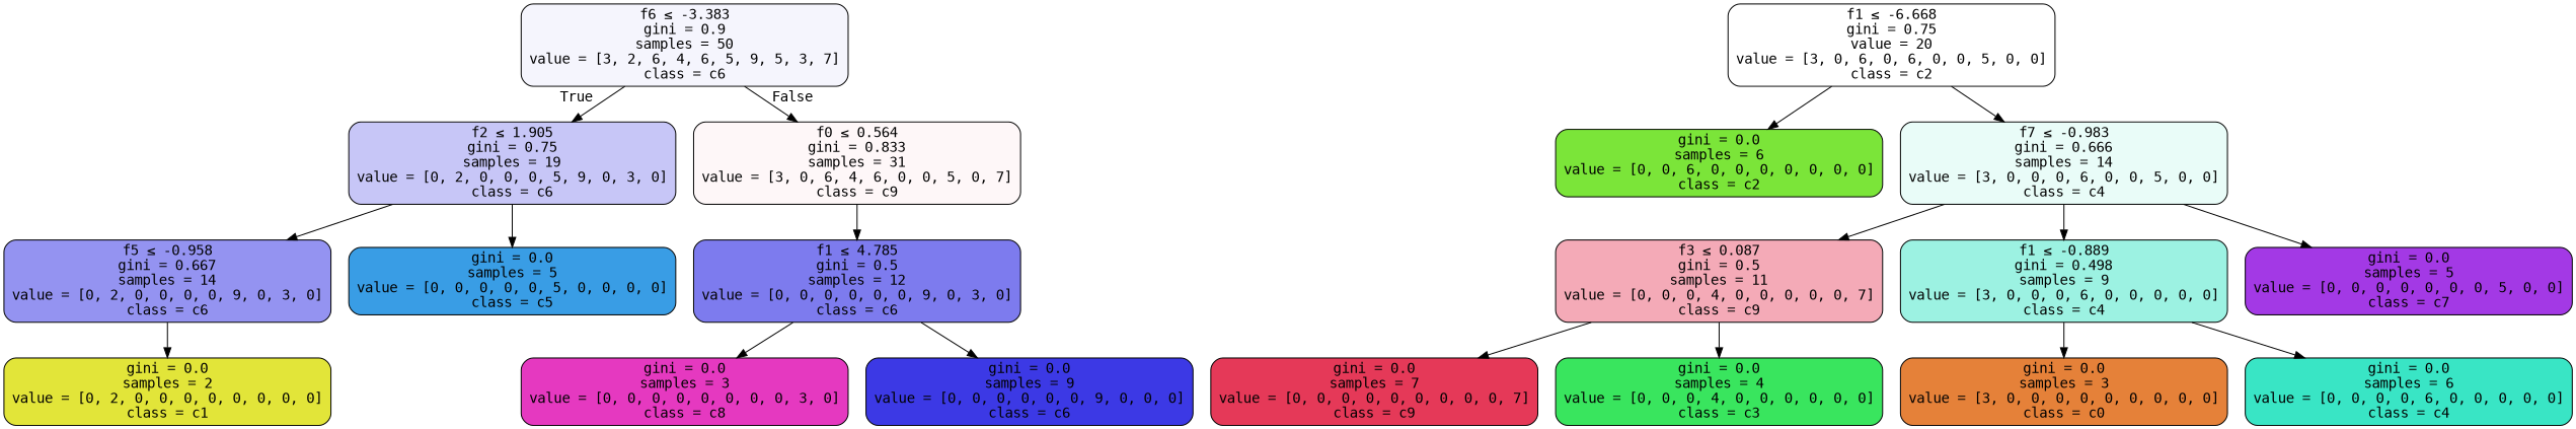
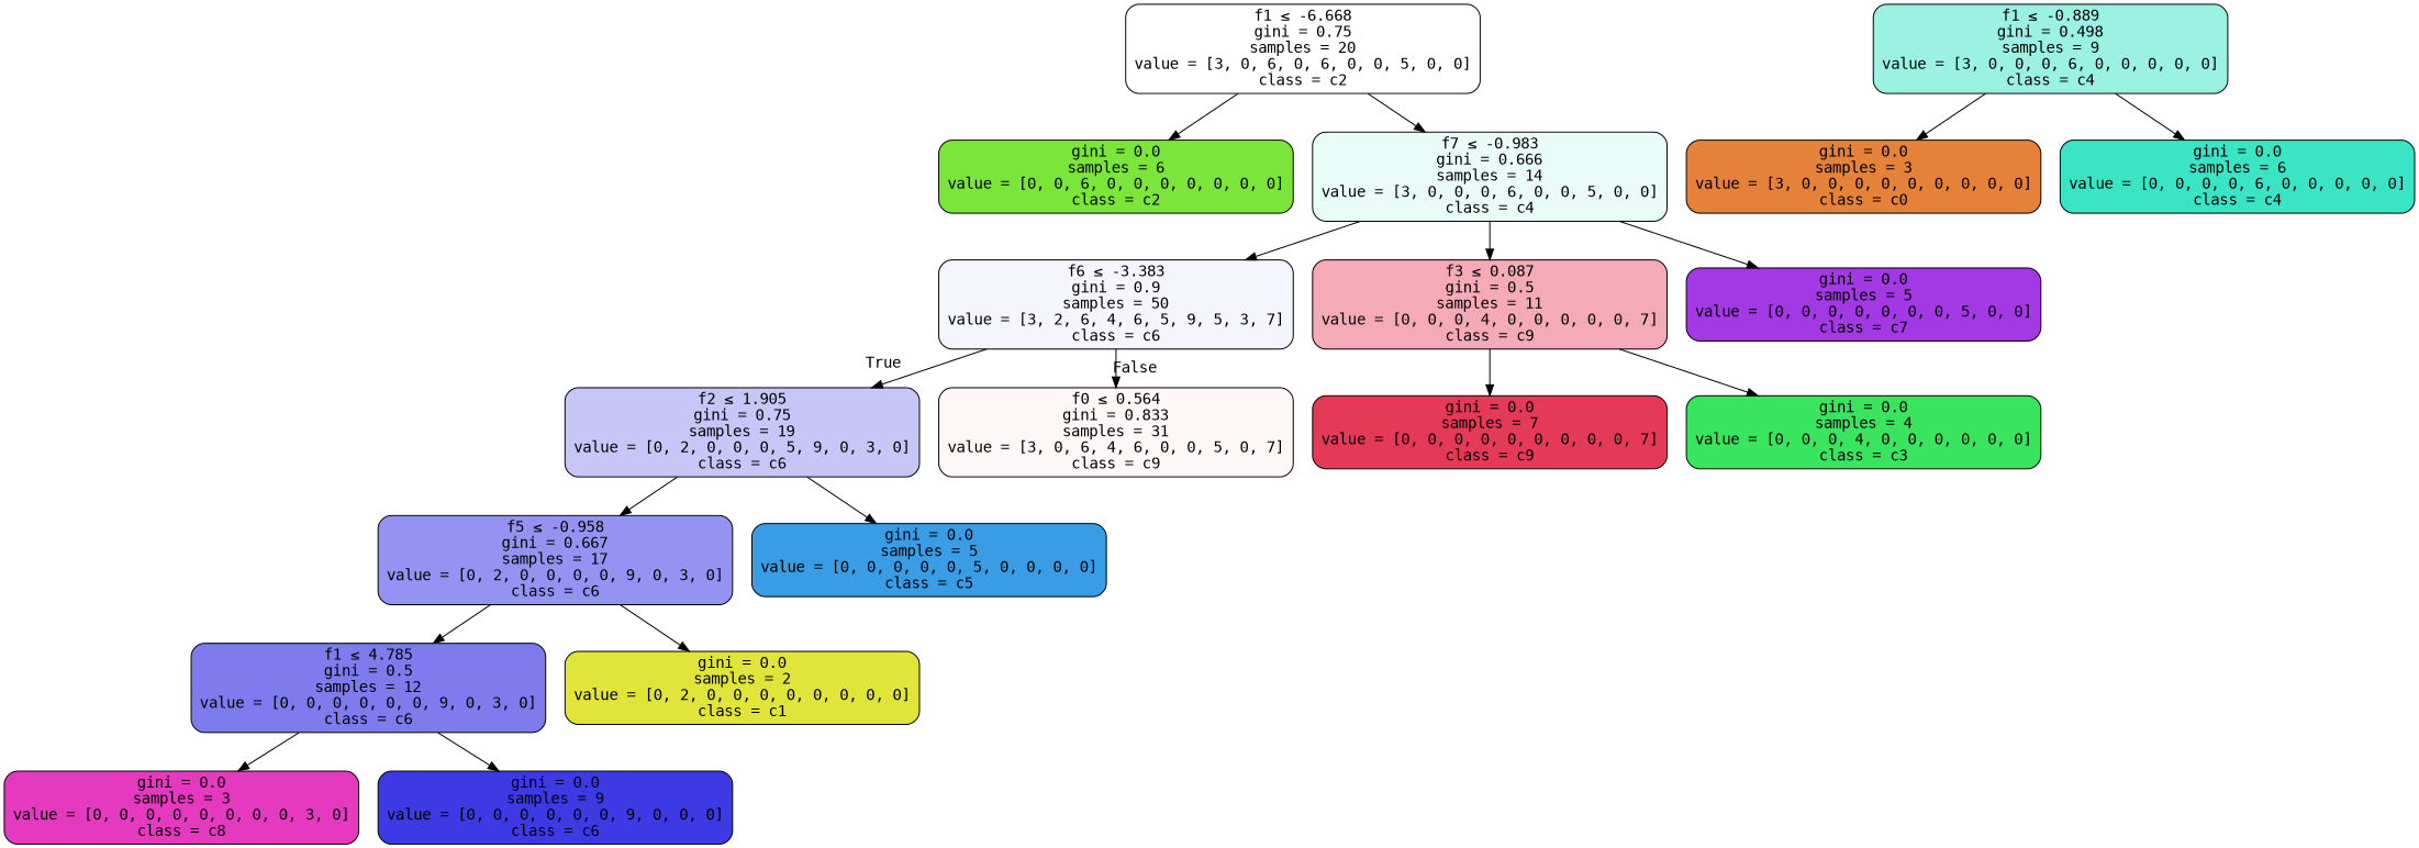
  digraph {
    fontname="DejaVu Sans Mono"
    node [color=black fontname="DejaVu Sans Mono" shape=box style="filled, rounded"]
    edge [fontname="DejaVu Sans Mono"]
    n1 [fillcolor="#3c39e50c" label=<f6 &le; -3.383<br/>gini = 0.9<br/>samples = 50<br/>value = [3, 2, 6, 4, 6, 5, 9, 5, 3, 7]<br/>class = c6>]
    n2 [fillcolor="#3c39e549" label=<f2 &le; 1.905<br/>gini = 0.75<br/>samples = 19<br/>value = [0, 2, 0, 0, 0, 5, 9, 0, 3, 0]<br/>class = c6>]
    n3 [fillcolor="#e539580a" label=<f0 &le; 0.564<br/>gini = 0.833<br/>samples = 31<br/>value = [3, 0, 6, 4, 6, 0, 0, 5, 0, 7]<br/>class = c9>]
-   n4 [fillcolor="#3c39e58b" label=<f5 &le; -0.958<br/>gini = 0.667<br/>samples = 14<br/>value = [0, 2, 0, 0, 0, 0, 9, 0, 3, 0]<br/>class = c6>]
+   n4 [fillcolor="#3c39e58b" label=<f5 &le; -0.958<br/>gini = 0.667<br/>samples = 17<br/>value = [0, 2, 0, 0, 0, 0, 9, 0, 3, 0]<br/>class = c6>]
    n5 [fillcolor="#399de5ff" label=<gini = 0.0<br/>samples = 5<br/>value = [0, 0, 0, 0, 0, 5, 0, 0, 0, 0]<br/>class = c5>]
    n6 [fillcolor="#3c39e5aa" label=<f1 &le; 4.785<br/>gini = 0.5<br/>samples = 12<br/>value = [0, 0, 0, 0, 0, 0, 9, 0, 3, 0]<br/>class = c6>]
    n7 [fillcolor="#e2e539ff" label=<gini = 0.0<br/>samples = 2<br/>value = [0, 2, 0, 0, 0, 0, 0, 0, 0, 0]<br/>class = c1>]
    n8 [fillcolor="#e539c0ff" label=<gini = 0.0<br/>samples = 3<br/>value = [0, 0, 0, 0, 0, 0, 0, 0, 3, 0]<br/>class = c8>]
    n9 [fillcolor="#3c39e5ff" label=<gini = 0.0<br/>samples = 9<br/>value = [0, 0, 0, 0, 0, 0, 9, 0, 0, 0]<br/>class = c6>]
-   n10 [fillcolor="#7be53900" label=<f1 &le; -6.668<br/>gini = 0.75<br/>value = 20<br/>value = [3, 0, 6, 0, 6, 0, 0, 5, 0, 0]<br/>class = c2>]
+   n10 [fillcolor="#7be53900" label=<f1 &le; -6.668<br/>gini = 0.75<br/>samples = 20<br/>value = [3, 0, 6, 0, 6, 0, 0, 5, 0, 0]<br/>class = c2>]
    n11 [fillcolor="#7be539ff" label=<gini = 0.0<br/>samples = 6<br/>value = [0, 0, 6, 0, 0, 0, 0, 0, 0, 0]<br/>class = c2>]
    n12 [fillcolor="#39e5c51c" label=<f7 &le; -0.983<br/>gini = 0.666<br/>samples = 14<br/>value = [3, 0, 0, 0, 6, 0, 0, 5, 0, 0]<br/>class = c4>]
    n13 [fillcolor="#e539586d" label=<f3 &le; 0.087<br/>gini = 0.5<br/>samples = 11<br/>value = [0, 0, 0, 4, 0, 0, 0, 0, 0, 7]<br/>class = c9>]
    n14 [fillcolor="#e53958ff" label=<gini = 0.0<br/>samples = 7<br/>value = [0, 0, 0, 0, 0, 0, 0, 0, 0, 7]<br/>class = c9>]
    n15 [fillcolor="#39e55eff" label=<gini = 0.0<br/>samples = 4<br/>value = [0, 0, 0, 4, 0, 0, 0, 0, 0, 0]<br/>class = c3>]
    n16 [fillcolor="#39e5c57f" label=<f1 &le; -0.889<br/>gini = 0.498<br/>samples = 9<br/>value = [3, 0, 0, 0, 6, 0, 0, 0, 0, 0]<br/>class = c4>]
    n17 [fillcolor="#a339e5ff" label=<gini = 0.0<br/>samples = 5<br/>value = [0, 0, 0, 0, 0, 0, 0, 5, 0, 0]<br/>class = c7>]
    n18 [fillcolor="#e58139ff" label=<gini = 0.0<br/>samples = 3<br/>value = [3, 0, 0, 0, 0, 0, 0, 0, 0, 0]<br/>class = c0>]
    n19 [fillcolor="#39e5c5ff" label=<gini = 0.0<br/>samples = 6<br/>value = [0, 0, 0, 0, 6, 0, 0, 0, 0, 0]<br/>class = c4>]
    n1 -> n2 [headlabel=True labelangle=45 labeldistance=2.5]
    n1 -> n3 [headlabel=False labelangle=-45 labeldistance=2.5]
    n2 -> n4
    n2 -> n5
-   n3 -> n6
+   n4 -> n6
    n4 -> n7
    n6 -> n8
    n6 -> n9
    n10 -> n11
    n10 -> n12
    n12 -> n13
-   n12 -> n16
+   n12 -> n1
    n12 -> n17
    n13 -> n14
    n13 -> n15
    n16 -> n18
    n16 -> n19
  }
